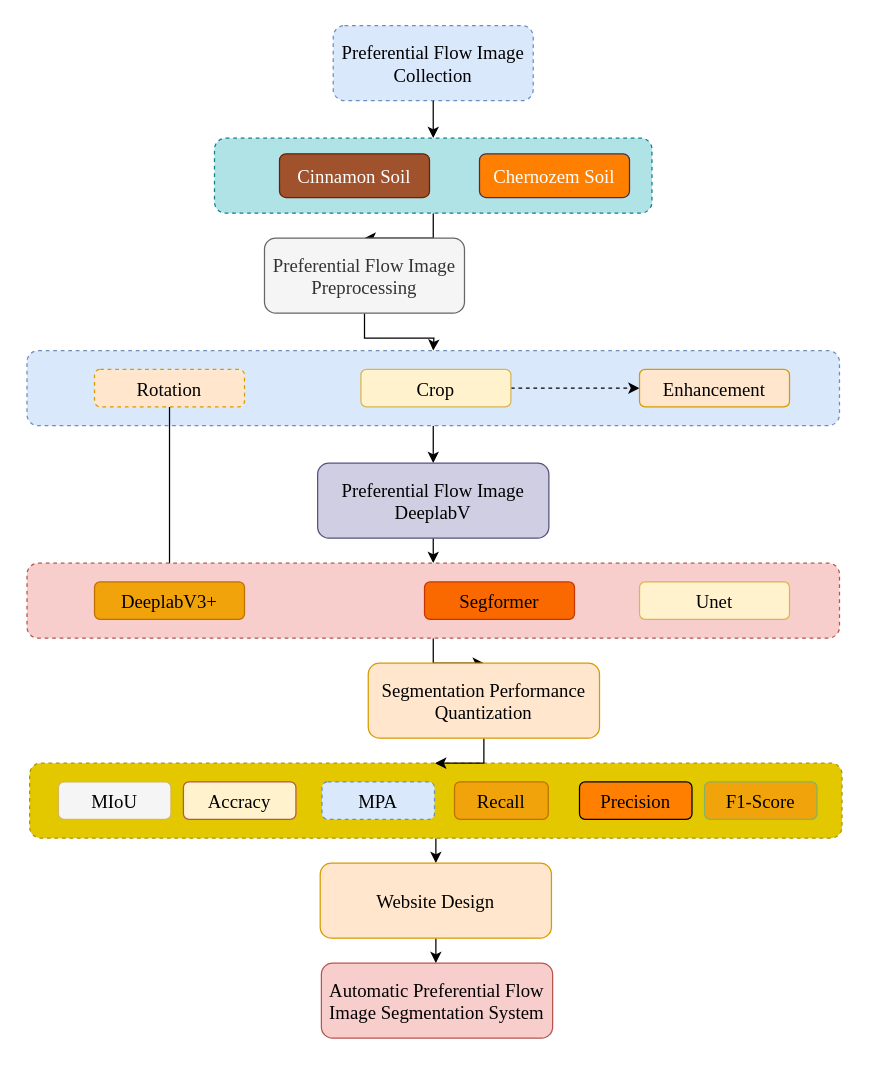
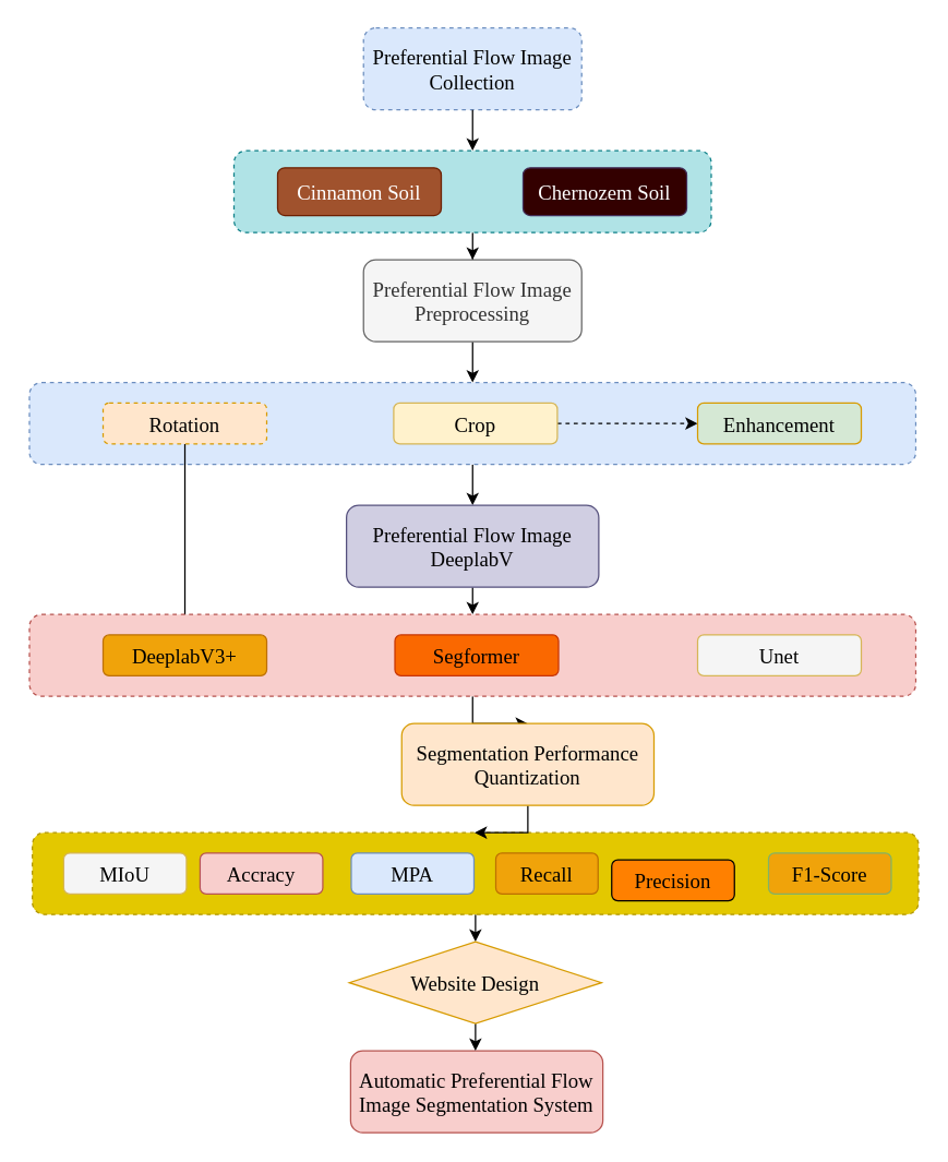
  <mxCell id="0" />
  <mxCell id="1" parent="0" />
  <mxCell id="2" value="" style="edgeStyle=orthogonalEdgeStyle;rounded=0;orthogonalLoop=1;jettySize=auto;fontFamily=Times New Roman;fontSize=15;" edge="1" parent="1" source="3" target="35"><mxGeometry relative="1" as="geometry" /></mxCell>
  <mxCell id="3" value="" style="rounded=1;dashed=1;fillColor=#dae8fc;strokeColor=#6c8ebf;fontFamily=Times New Roman;fontSize=15;" vertex="1" parent="1"><mxGeometry x="20.99" y="280" width="650" height="60" as="geometry" /></mxCell>
  <mxCell id="4" value="" style="edgeStyle=orthogonalEdgeStyle;rounded=0;orthogonalLoop=1;jettySize=auto;fontFamily=Times New Roman;fontSize=15;" edge="1" parent="1" source="5" target="11"><mxGeometry relative="1" as="geometry" /></mxCell>
  <mxCell id="5" value="Rotation" style="rounded=1;fillColor=#ffe6cc;strokeColor=#d79b00;fontFamily=Times New Roman;fontSize=15;dashed=1;" vertex="1" parent="1"><mxGeometry x="75.01" y="295" width="120" height="30" as="geometry" /></mxCell>
  <mxCell id="6" value="" style="edgeStyle=orthogonalEdgeStyle;rounded=0;orthogonalLoop=1;jettySize=auto;fontFamily=Times New Roman;fontSize=15;dashed=1;" edge="1" parent="1" source="7" target="8"><mxGeometry relative="1" as="geometry" /></mxCell>
  <mxCell id="7" value="Crop" style="rounded=1;fillColor=#fff2cc;strokeColor=#d6b656;fontFamily=Times New Roman;fontSize=15;" vertex="1" parent="1"><mxGeometry x="288.13" y="295" width="120" height="30" as="geometry" /></mxCell>
- <mxCell id="8" value="Enhancement" style="rounded=1;fillColor=#ffe6cc;strokeColor=#d79b00;fontFamily=Times New Roman;fontSize=15;" vertex="1" parent="1"><mxGeometry x="511.01" y="295" width="120" height="30" as="geometry" /></mxCell>
+ <mxCell id="8" value="Enhancement" style="rounded=1;fillColor=#d5e8d4;strokeColor=#d79b00;fontFamily=Times New Roman;fontSize=15;" vertex="1" parent="1"><mxGeometry x="511.01" y="295" width="120" height="30" as="geometry" /></mxCell>
  <mxCell id="9" value="" style="edgeStyle=orthogonalEdgeStyle;rounded=0;orthogonalLoop=1;jettySize=auto;fontFamily=Times New Roman;fontSize=15;" edge="1" parent="1" source="10" target="33"><mxGeometry relative="1" as="geometry" /></mxCell>
  <mxCell id="10" value="" style="rounded=1;dashed=1;fillColor=#f8cecc;strokeColor=#b85450;fontFamily=Times New Roman;fontSize=15;" vertex="1" parent="1"><mxGeometry x="21" y="450" width="650" height="60" as="geometry" /></mxCell>
  <mxCell id="11" value="DeeplabV3+" style="rounded=1;fillColor=#f0a30a;fontColor=#000000;strokeColor=#BD7000;fontFamily=Times New Roman;fontSize=15;" vertex="1" parent="1"><mxGeometry x="75.01" y="465" width="120" height="30" as="geometry" /></mxCell>
- <mxCell id="12" value="Segformer" style="rounded=1;fillColor=#fa6800;fontColor=#000000;strokeColor=#C73500;fontFamily=Times New Roman;fontSize=15;" vertex="1" parent="1"><mxGeometry x="339.01" y="465" width="120" height="30" as="geometry" /></mxCell>
- <mxCell id="13" value="Unet" style="rounded=1;fillColor=#fff2cc;strokeColor=#d6b656;fontFamily=Times New Roman;fontSize=15;" vertex="1" parent="1"><mxGeometry x="511.01" y="465" width="120" height="30" as="geometry" /></mxCell>
+ <mxCell id="12" value="Segformer" style="rounded=1;fillColor=#fa6800;fontColor=#000000;strokeColor=#C73500;fontFamily=Times New Roman;fontSize=15;" vertex="1" parent="1"><mxGeometry x="289.01" y="465" width="120" height="30" as="geometry" /></mxCell>
+ <mxCell id="13" value="Unet" style="rounded=1;fillColor=#f5f5f5;strokeColor=#d6b656;fontFamily=Times New Roman;fontSize=15;" vertex="1" parent="1"><mxGeometry x="511.01" y="465" width="120" height="30" as="geometry" /></mxCell>
  <mxCell id="14" value="" style="edgeStyle=orthogonalEdgeStyle;rounded=0;orthogonalLoop=1;jettySize=auto;html=1;" edge="1" parent="1" source="15" target="31"><mxGeometry relative="1" as="geometry" /></mxCell>
  <mxCell id="15" value="" style="rounded=1;dashed=1;fillColor=#e3c800;fontColor=#000000;strokeColor=#B09500;fontFamily=Times New Roman;fontSize=15;" vertex="1" parent="1"><mxGeometry x="23.13" y="610" width="649.87" height="60" as="geometry" /></mxCell>
  <mxCell id="16" value="MIoU" style="rounded=1;fillColor=#f5f5f5;strokeColor=#d6b656;labelBorderColor=none;fontFamily=Times New Roman;fontSize=15;" vertex="1" parent="1"><mxGeometry x="46.14" y="625" width="90" height="30" as="geometry" /></mxCell>
- <mxCell id="17" value="Accracy" style="rounded=1;fillColor=#fff2cc;strokeColor=#b85450;fontFamily=Times New Roman;fontSize=15;" vertex="1" parent="1"><mxGeometry x="146.14" y="625" width="90" height="30" as="geometry" /></mxCell>
- <mxCell id="18" value="MPA" style="rounded=1;fillColor=#dae8fc;strokeColor=#6c8ebf;fontFamily=Times New Roman;fontSize=15;dashed=1;" vertex="1" parent="1"><mxGeometry x="257" y="625" width="90" height="30" as="geometry" /></mxCell>
+ <mxCell id="17" value="Accracy" style="rounded=1;fillColor=#f8cecc;strokeColor=#b85450;fontFamily=Times New Roman;fontSize=15;" vertex="1" parent="1"><mxGeometry x="146.14" y="625" width="90" height="30" as="geometry" /></mxCell>
+ <mxCell id="18" value="MPA" style="rounded=1;fillColor=#dae8fc;strokeColor=#6c8ebf;fontFamily=Times New Roman;fontSize=15;" vertex="1" parent="1"><mxGeometry x="257" y="625" width="90" height="30" as="geometry" /></mxCell>
  <mxCell id="19" value="Recall" style="rounded=1;fillColor=#f0a30a;fontColor=#000000;strokeColor=#BD7000;fontFamily=Times New Roman;fontSize=15;" vertex="1" parent="1"><mxGeometry x="363" y="625" width="75" height="30" as="geometry" /></mxCell>
- <mxCell id="20" value="Precision" style="rounded=1;fillColor=#FF8000;fontFamily=Times New Roman;fontSize=15;" vertex="1" parent="1"><mxGeometry x="463" y="625" width="90" height="30" as="geometry" /></mxCell>
+ <mxCell id="20" value="Precision" style="rounded=1;fillColor=#FF8000;fontFamily=Times New Roman;fontSize=15;" vertex="1" parent="1"><mxGeometry x="448" y="630" width="90" height="30" as="geometry" /></mxCell>
  <mxCell id="21" value="F1-Score" style="rounded=1;fillColor=#f0a30a;strokeColor=#82b366;fontFamily=Times New Roman;fontSize=15;" vertex="1" parent="1"><mxGeometry x="563" y="625" width="90" height="30" as="geometry" /></mxCell>
  <mxCell id="22" value="" style="edgeStyle=orthogonalEdgeStyle;rounded=0;orthogonalLoop=1;jettySize=auto;exitX=0.5;exitY=1;exitDx=0;exitDy=0;fontFamily=Times New Roman;fontSize=15;" edge="1" parent="1" source="21" target="21"><mxGeometry relative="1" as="geometry" /></mxCell>
  <mxCell id="23" value="Automatic Preferential Flow &#10;Image Segmentation System" style="rounded=1;fillColor=#f8cecc;strokeColor=#b85450;fontFamily=Times New Roman;fontSize=15;" vertex="1" parent="1"><mxGeometry x="256.51" y="770" width="185" height="60" as="geometry" /></mxCell>
  <mxCell id="24" value="Preferential Flow Image &#10;Collection" style="rounded=1;fillColor=#dae8fc;strokeColor=#6c8ebf;fontFamily=Times New Roman;fontSize=15;dashed=1;" vertex="1" parent="1"><mxGeometry x="265.99" y="20" width="160" height="60" as="geometry" /></mxCell>
  <mxCell id="25" value="" style="edgeStyle=orthogonalEdgeStyle;rounded=0;orthogonalLoop=1;jettySize=auto;fontFamily=Times New Roman;fontSize=15;" edge="1" parent="1" source="26" target="37"><mxGeometry relative="1" as="geometry" /></mxCell>
  <mxCell id="26" value="" style="rounded=1;dashed=1;fillColor=#b0e3e6;strokeColor=#0e8088;fontFamily=Times New Roman;fontSize=15;" vertex="1" parent="1"><mxGeometry x="170.99" y="110" width="350" height="60" as="geometry" /></mxCell>
- <mxCell id="27" value="Cinnamon Soil" style="rounded=1;fillColor=#a0522d;strokeColor=#6D1F00;fontColor=#ffffff;fontFamily=Times New Roman;fontSize=15;" vertex="1" parent="1"><mxGeometry x="223" y="122.5" width="120" height="35" as="geometry" /></mxCell>
- <mxCell id="28" value="Chernozem Soil" style="rounded=1;fillColor=#ff8000;fontColor=#ffffff;strokeColor=#432D57;fontFamily=Times New Roman;fontSize=15;" vertex="1" parent="1"><mxGeometry x="383" y="122.5" width="120" height="35" as="geometry" /></mxCell>
+ <mxCell id="27" value="Cinnamon Soil" style="rounded=1;fillColor=#a0522d;strokeColor=#6D1F00;fontColor=#ffffff;fontFamily=Times New Roman;fontSize=15;" vertex="1" parent="1"><mxGeometry x="203" y="122.5" width="120" height="35" as="geometry" /></mxCell>
+ <mxCell id="28" value="Chernozem Soil" style="rounded=1;fillColor=#330000;fontColor=#ffffff;strokeColor=#432D57;fontFamily=Times New Roman;fontSize=15;" vertex="1" parent="1"><mxGeometry x="383" y="122.5" width="120" height="35" as="geometry" /></mxCell>
  <mxCell id="29" value="" style="endArrow=classic;rounded=0;exitX=0.5;exitY=1;exitDx=0;exitDy=0;entryX=0.5;entryY=0;entryDx=0;entryDy=0;fontFamily=Times New Roman;fontSize=15;" edge="1" parent="1" source="24" target="26"><mxGeometry width="50" height="50" relative="1" as="geometry"><mxPoint x="443.88" y="220" as="sourcePoint" /><mxPoint x="493.88" y="170" as="targetPoint" /></mxGeometry></mxCell>
  <mxCell id="30" value="" style="edgeStyle=orthogonalEdgeStyle;rounded=0;orthogonalLoop=1;jettySize=auto;html=1;" edge="1" parent="1" source="31" target="23"><mxGeometry relative="1" as="geometry" /></mxCell>
- <mxCell id="31" value="Website Design" style="rounded=1;fillColor=#ffe6cc;strokeColor=#d79b00;fontFamily=Times New Roman;fontSize=15;" vertex="1" parent="1"><mxGeometry x="255.56" y="690" width="185" height="60" as="geometry" /></mxCell>
+ <mxCell id="31" value="Website Design" style="rhombus;fillColor=#ffe6cc;strokeColor=#d79b00;fontFamily=Times New Roman;fontSize=15;" vertex="1" parent="1"><mxGeometry x="255.56" y="690" width="185" height="60" as="geometry" /></mxCell>
  <mxCell id="32" value="" style="edgeStyle=orthogonalEdgeStyle;rounded=0;orthogonalLoop=1;jettySize=auto;fontFamily=Times New Roman;fontSize=15;" edge="1" parent="1" source="33"><mxGeometry relative="1" as="geometry"><mxPoint x="347" y="610" as="targetPoint" /></mxGeometry></mxCell>
  <mxCell id="33" value="Segmentation Performance&#10;Quantization" style="rounded=1;fillColor=#ffe6cc;strokeColor=#d79b00;fontFamily=Times New Roman;fontSize=15;" vertex="1" parent="1"><mxGeometry x="294" y="530" width="185" height="60" as="geometry" /></mxCell>
  <mxCell id="34" value="" style="edgeStyle=orthogonalEdgeStyle;rounded=0;orthogonalLoop=1;jettySize=auto;fontFamily=Times New Roman;fontSize=15;" edge="1" parent="1" source="35"><mxGeometry relative="1" as="geometry"><mxPoint x="346" y="450" as="targetPoint" /></mxGeometry></mxCell>
  <mxCell id="35" value="Preferential Flow Image &#10;DeeplabV" style="rounded=1;fillColor=#d0cee2;strokeColor=#56517e;fontFamily=Times New Roman;fontSize=15;" vertex="1" parent="1"><mxGeometry x="253.5" y="370" width="185" height="60" as="geometry" /></mxCell>
  <mxCell id="36" value="" style="edgeStyle=orthogonalEdgeStyle;rounded=0;orthogonalLoop=1;jettySize=auto;fontFamily=Times New Roman;fontSize=15;" edge="1" parent="1" source="37"><mxGeometry relative="1" as="geometry"><mxPoint x="346" y="280" as="targetPoint" /></mxGeometry></mxCell>
- <mxCell id="37" value="Preferential Flow Image &#10;Preprocessing" style="rounded=1;fillColor=#f5f5f5;strokeColor=#666666;fontFamily=Times New Roman;fontSize=15;fontColor=#333333;" vertex="1" parent="1"><mxGeometry x="210.99" y="190" width="160" height="60" as="geometry" /></mxCell>
+ <mxCell id="37" value="Preferential Flow Image &#10;Preprocessing" style="rounded=1;fillColor=#f5f5f5;strokeColor=#666666;fontFamily=Times New Roman;fontSize=15;fontColor=#333333;" vertex="1" parent="1"><mxGeometry x="265.99" y="190" width="160" height="60" as="geometry" /></mxCell>
